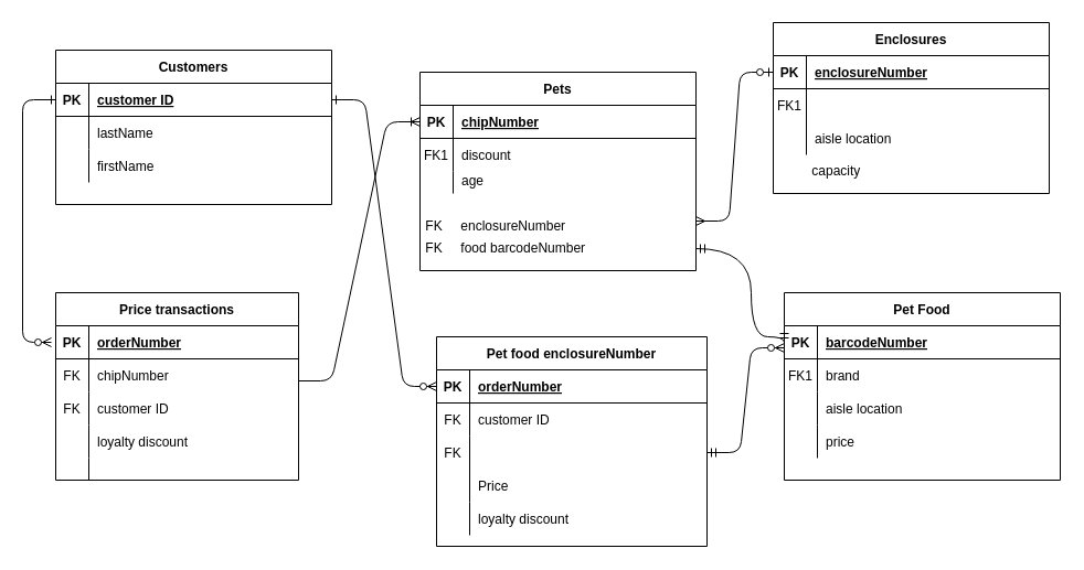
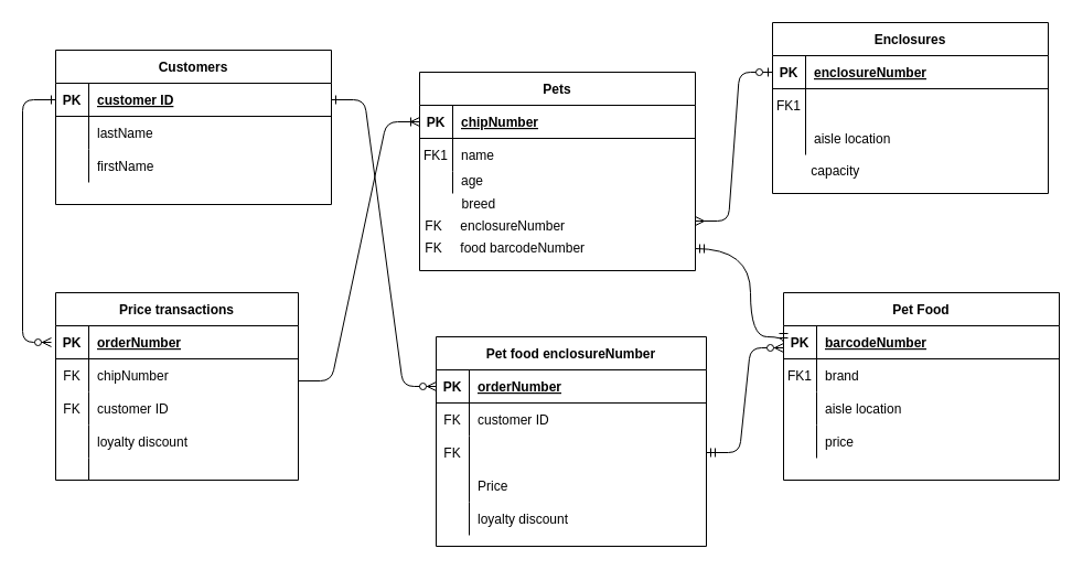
  <mxCell id="0" />
  <mxCell id="1" parent="0" />
  <mxCell id="2" value="" style="edgeStyle=entityRelationEdgeStyle;endArrow=ERzeroToMany;startArrow=ERone;endFill=1;startFill=0;entryX=0;entryY=0.5;entryDx=0;entryDy=0;" parent="1" source="18" target="50" edge="1"><mxGeometry width="100" height="100" relative="1" as="geometry"><mxPoint x="270" y="665" as="sourcePoint" /><mxPoint x="370" y="565" as="targetPoint" /></mxGeometry></mxCell>
  <mxCell id="3" value="Pets" style="shape=table;startSize=30;container=1;collapsible=1;childLayout=tableLayout;fixedRows=1;rowLines=0;fontStyle=1;align=center;resizeLast=1;" parent="1" vertex="1"><mxGeometry x="380" y="65" width="250" height="180" as="geometry" /></mxCell>
  <mxCell id="4" value="" style="shape=partialRectangle;collapsible=0;dropTarget=0;pointerEvents=0;fillColor=none;points=[[0,0.5],[1,0.5]];portConstraint=eastwest;top=0;left=0;right=0;bottom=1;" parent="3" vertex="1"><mxGeometry y="30" width="250" height="30" as="geometry" /></mxCell>
  <mxCell id="5" value="PK" style="shape=partialRectangle;overflow=hidden;connectable=0;fillColor=none;top=0;left=0;bottom=0;right=0;fontStyle=1;" parent="4" vertex="1"><mxGeometry width="30" height="30" as="geometry" /></mxCell>
  <mxCell id="6" value="chipNumber" style="shape=partialRectangle;overflow=hidden;connectable=0;fillColor=none;top=0;left=0;bottom=0;right=0;align=left;spacingLeft=6;fontStyle=5;" parent="4" vertex="1"><mxGeometry x="30" width="220" height="30" as="geometry" /></mxCell>
  <mxCell id="7" value="" style="shape=partialRectangle;collapsible=0;dropTarget=0;pointerEvents=0;fillColor=none;points=[[0,0.5],[1,0.5]];portConstraint=eastwest;top=0;left=0;right=0;bottom=0;" parent="3" vertex="1"><mxGeometry y="60" width="250" height="30" as="geometry" /></mxCell>
  <mxCell id="8" value="FK1" style="shape=partialRectangle;overflow=hidden;connectable=0;fillColor=none;top=0;left=0;bottom=0;right=0;" parent="7" vertex="1"><mxGeometry width="30" height="30" as="geometry" /></mxCell>
- <mxCell id="9" value="discount" style="shape=partialRectangle;overflow=hidden;connectable=0;fillColor=none;top=0;left=0;bottom=0;right=0;align=left;spacingLeft=6;" parent="7" vertex="1"><mxGeometry x="30" width="220" height="30" as="geometry" /></mxCell>
+ <mxCell id="9" value="name" style="shape=partialRectangle;overflow=hidden;connectable=0;fillColor=none;top=0;left=0;bottom=0;right=0;align=left;spacingLeft=6;" parent="7" vertex="1"><mxGeometry x="30" width="220" height="30" as="geometry" /></mxCell>
  <mxCell id="10" value="" style="shape=partialRectangle;collapsible=0;dropTarget=0;pointerEvents=0;fillColor=none;points=[[0,0.5],[1,0.5]];portConstraint=eastwest;top=0;left=0;right=0;bottom=0;" parent="3" vertex="1"><mxGeometry y="90" width="250" height="20" as="geometry" /></mxCell>
  <mxCell id="11" value="" style="shape=partialRectangle;overflow=hidden;connectable=0;fillColor=none;top=0;left=0;bottom=0;right=0;" parent="10" vertex="1"><mxGeometry width="30" height="20" as="geometry" /></mxCell>
  <mxCell id="12" value="age&#10;" style="shape=partialRectangle;overflow=hidden;connectable=0;fillColor=none;top=0;left=0;bottom=0;right=0;align=left;spacingLeft=6;" parent="10" vertex="1"><mxGeometry x="30" width="220" height="20" as="geometry" /></mxCell>
+ <mxCell id="13" value="&amp;nbsp; &amp;nbsp; &amp;nbsp;breed" style="text;html=1;align=center;verticalAlign=middle;resizable=0;points=[];autosize=1;" vertex="1" parent="1"><mxGeometry x="395" y="175" width="60" height="20" as="geometry" /></mxCell>
  <mxCell id="14" value="&amp;nbsp; &amp;nbsp; &amp;nbsp; &amp;nbsp; &amp;nbsp; capacity" style="text;html=1;strokeColor=none;fillColor=none;align=left;verticalAlign=middle;whiteSpace=wrap;rounded=0;" vertex="1" parent="1"><mxGeometry x="700" y="145" width="250" height="20" as="geometry" /></mxCell>
  <mxCell id="15" value="&amp;nbsp;FK&amp;nbsp; &amp;nbsp; &amp;nbsp;enclosureNumber" style="text;html=1;strokeColor=none;fillColor=none;align=left;verticalAlign=middle;whiteSpace=wrap;rounded=0;" vertex="1" parent="1"><mxGeometry x="380" y="195" width="170" height="20" as="geometry" /></mxCell>
  <mxCell id="16" value="&amp;nbsp;FK&amp;nbsp; &amp;nbsp; &amp;nbsp;food barcodeNumber" style="text;html=1;strokeColor=none;fillColor=none;align=left;verticalAlign=middle;whiteSpace=wrap;rounded=0;" vertex="1" parent="1"><mxGeometry x="380" y="215" width="170" height="20" as="geometry" /></mxCell>
  <mxCell id="17" value="Customers" style="shape=table;startSize=30;container=1;collapsible=1;childLayout=tableLayout;fixedRows=1;rowLines=0;fontStyle=1;align=center;resizeLast=1;" parent="1" vertex="1"><mxGeometry x="50" y="45" width="250" height="140" as="geometry" /></mxCell>
  <mxCell id="18" value="" style="shape=partialRectangle;collapsible=0;dropTarget=0;pointerEvents=0;fillColor=none;points=[[0,0.5],[1,0.5]];portConstraint=eastwest;top=0;left=0;right=0;bottom=1;" parent="17" vertex="1"><mxGeometry y="30" width="250" height="30" as="geometry" /></mxCell>
  <mxCell id="19" value="PK" style="shape=partialRectangle;overflow=hidden;connectable=0;fillColor=none;top=0;left=0;bottom=0;right=0;fontStyle=1;" parent="18" vertex="1"><mxGeometry width="30" height="30" as="geometry" /></mxCell>
  <mxCell id="20" value="customer ID" style="shape=partialRectangle;overflow=hidden;connectable=0;fillColor=none;top=0;left=0;bottom=0;right=0;align=left;spacingLeft=6;fontStyle=5;" parent="18" vertex="1"><mxGeometry x="30" width="220" height="30" as="geometry" /></mxCell>
  <mxCell id="21" value="" style="shape=partialRectangle;collapsible=0;dropTarget=0;pointerEvents=0;fillColor=none;points=[[0,0.5],[1,0.5]];portConstraint=eastwest;top=0;left=0;right=0;bottom=0;" parent="17" vertex="1"><mxGeometry y="60" width="250" height="30" as="geometry" /></mxCell>
  <mxCell id="22" value="" style="shape=partialRectangle;overflow=hidden;connectable=0;fillColor=none;top=0;left=0;bottom=0;right=0;" parent="21" vertex="1"><mxGeometry width="30" height="30" as="geometry" /></mxCell>
  <mxCell id="23" value="lastName" style="shape=partialRectangle;overflow=hidden;connectable=0;fillColor=none;top=0;left=0;bottom=0;right=0;align=left;spacingLeft=6;" parent="21" vertex="1"><mxGeometry x="30" width="220" height="30" as="geometry" /></mxCell>
  <mxCell id="24" value="" style="shape=partialRectangle;collapsible=0;dropTarget=0;pointerEvents=0;fillColor=none;top=0;left=0;bottom=0;right=0;points=[[0,0.5],[1,0.5]];portConstraint=eastwest;" vertex="1" parent="17"><mxGeometry y="90" width="250" height="30" as="geometry" /></mxCell>
  <mxCell id="25" value="" style="shape=partialRectangle;connectable=0;fillColor=none;top=0;left=0;bottom=0;right=0;editable=1;overflow=hidden;" vertex="1" parent="24"><mxGeometry width="30" height="30" as="geometry" /></mxCell>
  <mxCell id="26" value="firstName" style="shape=partialRectangle;connectable=0;fillColor=none;top=0;left=0;bottom=0;right=0;align=left;spacingLeft=6;overflow=hidden;" vertex="1" parent="24"><mxGeometry x="30" width="220" height="30" as="geometry" /></mxCell>
  <mxCell id="27" value="Enclosures" style="shape=table;startSize=30;container=1;collapsible=1;childLayout=tableLayout;fixedRows=1;rowLines=0;fontStyle=1;align=center;resizeLast=1;" parent="1" vertex="1"><mxGeometry x="700" y="20" width="250" height="155" as="geometry" /></mxCell>
  <mxCell id="28" value="" style="shape=partialRectangle;collapsible=0;dropTarget=0;pointerEvents=0;fillColor=none;points=[[0,0.5],[1,0.5]];portConstraint=eastwest;top=0;left=0;right=0;bottom=1;" parent="27" vertex="1"><mxGeometry y="30" width="250" height="30" as="geometry" /></mxCell>
  <mxCell id="29" value="PK" style="shape=partialRectangle;overflow=hidden;connectable=0;fillColor=none;top=0;left=0;bottom=0;right=0;fontStyle=1;" parent="28" vertex="1"><mxGeometry width="30" height="30" as="geometry" /></mxCell>
  <mxCell id="30" value="enclosureNumber" style="shape=partialRectangle;overflow=hidden;connectable=0;fillColor=none;top=0;left=0;bottom=0;right=0;align=left;spacingLeft=6;fontStyle=5;" parent="28" vertex="1"><mxGeometry x="30" width="220" height="30" as="geometry" /></mxCell>
  <mxCell id="31" value="" style="shape=partialRectangle;collapsible=0;dropTarget=0;pointerEvents=0;fillColor=none;points=[[0,0.5],[1,0.5]];portConstraint=eastwest;top=0;left=0;right=0;bottom=0;" parent="27" vertex="1"><mxGeometry y="60" width="250" height="30" as="geometry" /></mxCell>
  <mxCell id="32" value="FK1" style="shape=partialRectangle;overflow=hidden;connectable=0;fillColor=none;top=0;left=0;bottom=0;right=0;" parent="31" vertex="1"><mxGeometry width="30" height="30" as="geometry" /></mxCell>
  <mxCell id="33" value="" style="shape=partialRectangle;collapsible=0;dropTarget=0;pointerEvents=0;fillColor=none;points=[[0,0.5],[1,0.5]];portConstraint=eastwest;top=0;left=0;right=0;bottom=0;" parent="27" vertex="1"><mxGeometry y="90" width="250" height="30" as="geometry" /></mxCell>
  <mxCell id="34" value="" style="shape=partialRectangle;overflow=hidden;connectable=0;fillColor=none;top=0;left=0;bottom=0;right=0;" parent="33" vertex="1"><mxGeometry width="30" height="30" as="geometry" /></mxCell>
  <mxCell id="35" value="aisle location" style="shape=partialRectangle;overflow=hidden;connectable=0;fillColor=none;top=0;left=0;bottom=0;right=0;align=left;spacingLeft=6;" parent="33" vertex="1"><mxGeometry x="30" width="220" height="30" as="geometry" /></mxCell>
  <mxCell id="36" value="Pet Food" style="shape=table;startSize=30;container=1;collapsible=1;childLayout=tableLayout;fixedRows=1;rowLines=0;fontStyle=1;align=center;resizeLast=1;" vertex="1" parent="1"><mxGeometry x="710" y="265" width="250" height="170" as="geometry" /></mxCell>
  <mxCell id="37" value="" style="shape=partialRectangle;collapsible=0;dropTarget=0;pointerEvents=0;fillColor=none;points=[[0,0.5],[1,0.5]];portConstraint=eastwest;top=0;left=0;right=0;bottom=1;" vertex="1" parent="36"><mxGeometry y="30" width="250" height="30" as="geometry" /></mxCell>
  <mxCell id="38" value="PK" style="shape=partialRectangle;overflow=hidden;connectable=0;fillColor=none;top=0;left=0;bottom=0;right=0;fontStyle=1;" vertex="1" parent="37"><mxGeometry width="30" height="30" as="geometry" /></mxCell>
  <mxCell id="39" value="barcodeNumber" style="shape=partialRectangle;overflow=hidden;connectable=0;fillColor=none;top=0;left=0;bottom=0;right=0;align=left;spacingLeft=6;fontStyle=5;" vertex="1" parent="37"><mxGeometry x="30" width="220" height="30" as="geometry" /></mxCell>
  <mxCell id="40" value="" style="shape=partialRectangle;collapsible=0;dropTarget=0;pointerEvents=0;fillColor=none;points=[[0,0.5],[1,0.5]];portConstraint=eastwest;top=0;left=0;right=0;bottom=0;" vertex="1" parent="36"><mxGeometry y="60" width="250" height="30" as="geometry" /></mxCell>
  <mxCell id="41" value="FK1" style="shape=partialRectangle;overflow=hidden;connectable=0;fillColor=none;top=0;left=0;bottom=0;right=0;" vertex="1" parent="40"><mxGeometry width="30" height="30" as="geometry" /></mxCell>
  <mxCell id="42" value="brand" style="shape=partialRectangle;overflow=hidden;connectable=0;fillColor=none;top=0;left=0;bottom=0;right=0;align=left;spacingLeft=6;" vertex="1" parent="40"><mxGeometry x="30" width="220" height="30" as="geometry" /></mxCell>
  <mxCell id="43" value="" style="shape=partialRectangle;collapsible=0;dropTarget=0;pointerEvents=0;fillColor=none;points=[[0,0.5],[1,0.5]];portConstraint=eastwest;top=0;left=0;right=0;bottom=0;" vertex="1" parent="36"><mxGeometry y="90" width="250" height="30" as="geometry" /></mxCell>
  <mxCell id="44" value="" style="shape=partialRectangle;overflow=hidden;connectable=0;fillColor=none;top=0;left=0;bottom=0;right=0;" vertex="1" parent="43"><mxGeometry width="30" height="30" as="geometry" /></mxCell>
  <mxCell id="45" value="aisle location" style="shape=partialRectangle;overflow=hidden;connectable=0;fillColor=none;top=0;left=0;bottom=0;right=0;align=left;spacingLeft=6;" vertex="1" parent="43"><mxGeometry x="30" width="220" height="30" as="geometry" /></mxCell>
  <mxCell id="46" value="" style="shape=partialRectangle;collapsible=0;dropTarget=0;pointerEvents=0;fillColor=none;top=0;left=0;bottom=0;right=0;points=[[0,0.5],[1,0.5]];portConstraint=eastwest;align=left;" vertex="1" parent="36"><mxGeometry y="120" width="250" height="30" as="geometry" /></mxCell>
  <mxCell id="47" value="" style="shape=partialRectangle;connectable=0;fillColor=none;top=0;left=0;bottom=0;right=0;editable=1;overflow=hidden;" vertex="1" parent="46"><mxGeometry width="30" height="30" as="geometry" /></mxCell>
  <mxCell id="48" value="price" style="shape=partialRectangle;connectable=0;fillColor=none;top=0;left=0;bottom=0;right=0;align=left;spacingLeft=6;overflow=hidden;" vertex="1" parent="46"><mxGeometry x="30" width="220" height="30" as="geometry" /></mxCell>
  <mxCell id="49" value="Pet food enclosureNumber" style="shape=table;startSize=30;container=1;collapsible=1;childLayout=tableLayout;fixedRows=1;rowLines=0;fontStyle=1;align=center;resizeLast=1;" vertex="1" parent="1"><mxGeometry x="395" y="305" width="245" height="190" as="geometry" /></mxCell>
  <mxCell id="50" value="" style="shape=partialRectangle;collapsible=0;dropTarget=0;pointerEvents=0;fillColor=none;top=0;left=0;bottom=1;right=0;points=[[0,0.5],[1,0.5]];portConstraint=eastwest;" vertex="1" parent="49"><mxGeometry y="30" width="245" height="30" as="geometry" /></mxCell>
  <mxCell id="51" value="PK" style="shape=partialRectangle;connectable=0;fillColor=none;top=0;left=0;bottom=0;right=0;fontStyle=1;overflow=hidden;" vertex="1" parent="50"><mxGeometry width="30" height="30" as="geometry" /></mxCell>
  <mxCell id="52" value="orderNumber" style="shape=partialRectangle;connectable=0;fillColor=none;top=0;left=0;bottom=0;right=0;align=left;spacingLeft=6;fontStyle=5;overflow=hidden;" vertex="1" parent="50"><mxGeometry x="30" width="215" height="30" as="geometry" /></mxCell>
  <mxCell id="53" value="" style="shape=partialRectangle;collapsible=0;dropTarget=0;pointerEvents=0;fillColor=none;top=0;left=0;bottom=0;right=0;points=[[0,0.5],[1,0.5]];portConstraint=eastwest;" vertex="1" parent="49"><mxGeometry y="60" width="245" height="30" as="geometry" /></mxCell>
  <mxCell id="54" value="FK" style="shape=partialRectangle;connectable=0;fillColor=none;top=0;left=0;bottom=0;right=0;fontStyle=0;overflow=hidden;" vertex="1" parent="53"><mxGeometry width="30" height="30" as="geometry" /></mxCell>
  <mxCell id="55" value="customer ID" style="shape=partialRectangle;connectable=0;fillColor=none;top=0;left=0;bottom=0;right=0;align=left;spacingLeft=6;fontStyle=0;overflow=hidden;" vertex="1" parent="53"><mxGeometry x="30" width="215" height="30" as="geometry" /></mxCell>
  <mxCell id="56" value="" style="shape=partialRectangle;collapsible=0;dropTarget=0;pointerEvents=0;fillColor=none;top=0;left=0;bottom=0;right=0;points=[[0,0.5],[1,0.5]];portConstraint=eastwest;" vertex="1" parent="49"><mxGeometry y="90" width="245" height="30" as="geometry" /></mxCell>
  <mxCell id="57" value="FK" style="shape=partialRectangle;connectable=0;fillColor=none;top=0;left=0;bottom=0;right=0;fontStyle=0;overflow=hidden;" vertex="1" parent="56"><mxGeometry width="30" height="30" as="geometry" /></mxCell>
  <mxCell id="58" value="" style="shape=partialRectangle;collapsible=0;dropTarget=0;pointerEvents=0;fillColor=none;top=0;left=0;bottom=0;right=0;points=[[0,0.5],[1,0.5]];portConstraint=eastwest;" vertex="1" parent="49"><mxGeometry y="120" width="245" height="30" as="geometry" /></mxCell>
  <mxCell id="59" value="" style="shape=partialRectangle;connectable=0;fillColor=none;top=0;left=0;bottom=0;right=0;editable=1;overflow=hidden;" vertex="1" parent="58"><mxGeometry width="30" height="30" as="geometry" /></mxCell>
  <mxCell id="60" value="Price" style="shape=partialRectangle;connectable=0;fillColor=none;top=0;left=0;bottom=0;right=0;align=left;spacingLeft=6;overflow=hidden;" vertex="1" parent="58"><mxGeometry x="30" width="215" height="30" as="geometry" /></mxCell>
  <mxCell id="61" value="" style="shape=partialRectangle;collapsible=0;dropTarget=0;pointerEvents=0;fillColor=none;top=0;left=0;bottom=0;right=0;points=[[0,0.5],[1,0.5]];portConstraint=eastwest;" vertex="1" parent="49"><mxGeometry y="150" width="245" height="30" as="geometry" /></mxCell>
  <mxCell id="62" value="" style="shape=partialRectangle;connectable=0;fillColor=none;top=0;left=0;bottom=0;right=0;editable=1;overflow=hidden;" vertex="1" parent="61"><mxGeometry width="30" height="30" as="geometry" /></mxCell>
  <mxCell id="63" value="loyalty discount" style="shape=partialRectangle;connectable=0;fillColor=none;top=0;left=0;bottom=0;right=0;align=left;spacingLeft=6;overflow=hidden;" vertex="1" parent="61"><mxGeometry x="30" width="215" height="30" as="geometry" /></mxCell>
  <mxCell id="64" value="Price transactions" style="shape=table;startSize=30;container=1;collapsible=1;childLayout=tableLayout;fixedRows=1;rowLines=0;fontStyle=1;align=center;resizeLast=1;" vertex="1" parent="1"><mxGeometry x="50" y="265" width="220" height="170" as="geometry" /></mxCell>
  <mxCell id="65" value="" style="shape=partialRectangle;collapsible=0;dropTarget=0;pointerEvents=0;fillColor=none;top=0;left=0;bottom=1;right=0;points=[[0,0.5],[1,0.5]];portConstraint=eastwest;" vertex="1" parent="64"><mxGeometry y="30" width="220" height="30" as="geometry" /></mxCell>
  <mxCell id="66" value="PK" style="shape=partialRectangle;connectable=0;fillColor=none;top=0;left=0;bottom=0;right=0;fontStyle=1;overflow=hidden;" vertex="1" parent="65"><mxGeometry width="30" height="30" as="geometry" /></mxCell>
  <mxCell id="67" value="orderNumber" style="shape=partialRectangle;connectable=0;fillColor=none;top=0;left=0;bottom=0;right=0;align=left;spacingLeft=6;fontStyle=5;overflow=hidden;" vertex="1" parent="65"><mxGeometry x="30" width="190" height="30" as="geometry" /></mxCell>
  <mxCell id="68" value="" style="shape=partialRectangle;collapsible=0;dropTarget=0;pointerEvents=0;fillColor=none;top=0;left=0;bottom=0;right=0;points=[[0,0.5],[1,0.5]];portConstraint=eastwest;align=left;" vertex="1" parent="64"><mxGeometry y="60" width="220" height="30" as="geometry" /></mxCell>
  <mxCell id="69" value="FK" style="shape=partialRectangle;connectable=0;fillColor=none;top=0;left=0;bottom=0;right=0;fontStyle=0;overflow=hidden;" vertex="1" parent="68"><mxGeometry width="30" height="30" as="geometry" /></mxCell>
  <mxCell id="70" value="chipNumber" style="shape=partialRectangle;connectable=0;fillColor=none;top=0;left=0;bottom=0;right=0;align=left;spacingLeft=6;fontStyle=0;overflow=hidden;" vertex="1" parent="68"><mxGeometry x="30" width="190" height="30" as="geometry" /></mxCell>
  <mxCell id="71" value="" style="shape=partialRectangle;collapsible=0;dropTarget=0;pointerEvents=0;fillColor=none;top=0;left=0;bottom=0;right=0;points=[[0,0.5],[1,0.5]];portConstraint=eastwest;align=left;" vertex="1" parent="64"><mxGeometry y="90" width="220" height="30" as="geometry" /></mxCell>
  <mxCell id="72" value="FK" style="shape=partialRectangle;connectable=0;fillColor=none;top=0;left=0;bottom=0;right=0;fontStyle=0;overflow=hidden;" vertex="1" parent="71"><mxGeometry width="30" height="30" as="geometry" /></mxCell>
  <mxCell id="73" value="customer ID" style="shape=partialRectangle;connectable=0;fillColor=none;top=0;left=0;bottom=0;right=0;align=left;spacingLeft=6;fontStyle=0;overflow=hidden;" vertex="1" parent="71"><mxGeometry x="30" width="190" height="30" as="geometry" /></mxCell>
  <mxCell id="74" value="" style="shape=partialRectangle;collapsible=0;dropTarget=0;pointerEvents=0;fillColor=none;top=0;left=0;bottom=0;right=0;points=[[0,0.5],[1,0.5]];portConstraint=eastwest;" vertex="1" parent="64"><mxGeometry y="120" width="220" height="30" as="geometry" /></mxCell>
  <mxCell id="75" value="" style="shape=partialRectangle;connectable=0;fillColor=none;top=0;left=0;bottom=0;right=0;editable=1;overflow=hidden;" vertex="1" parent="74"><mxGeometry width="30" height="30" as="geometry" /></mxCell>
  <mxCell id="76" value="loyalty discount" style="shape=partialRectangle;connectable=0;fillColor=none;top=0;left=0;bottom=0;right=0;align=left;spacingLeft=6;overflow=hidden;" vertex="1" parent="74"><mxGeometry x="30" width="190" height="30" as="geometry" /></mxCell>
  <mxCell id="77" value="" style="shape=partialRectangle;collapsible=0;dropTarget=0;pointerEvents=0;fillColor=none;top=0;left=0;bottom=0;right=0;points=[[0,0.5],[1,0.5]];portConstraint=eastwest;" vertex="1" parent="64"><mxGeometry y="150" width="220" height="20" as="geometry" /></mxCell>
  <mxCell id="78" value="" style="shape=partialRectangle;connectable=0;fillColor=none;top=0;left=0;bottom=0;right=0;editable=1;overflow=hidden;" vertex="1" parent="77"><mxGeometry width="30" height="20" as="geometry" /></mxCell>
  <mxCell id="79" value="" style="shape=partialRectangle;connectable=0;fillColor=none;top=0;left=0;bottom=0;right=0;align=left;spacingLeft=6;overflow=hidden;" vertex="1" parent="77"><mxGeometry x="30" width="190" height="20" as="geometry" /></mxCell>
  <mxCell id="80" value="" style="edgeStyle=entityRelationEdgeStyle;fontSize=12;html=1;endArrow=ERzeroToOne;entryX=0;entryY=0.5;entryDx=0;entryDy=0;exitX=1;exitY=0.75;exitDx=0;exitDy=0;startArrow=ERmany;startFill=0;endFill=1;" edge="1" parent="1" source="3" target="28"><mxGeometry width="100" height="100" relative="1" as="geometry"><mxPoint x="580" y="210" as="sourcePoint" /><mxPoint x="680" y="110" as="targetPoint" /></mxGeometry></mxCell>
  <mxCell id="81" value="" style="edgeStyle=orthogonalEdgeStyle;fontSize=12;html=1;endArrow=ERmandOne;startArrow=ERmandOne;curved=1;" edge="1" parent="1"><mxGeometry width="100" height="100" relative="1" as="geometry"><mxPoint x="710" y="310" as="sourcePoint" /><mxPoint x="630" y="225" as="targetPoint" /><Array as="points"><mxPoint x="710" y="305" /><mxPoint x="680" y="305" /><mxPoint x="680" y="225" /></Array></mxGeometry></mxCell>
  <mxCell id="82" value="" style="edgeStyle=entityRelationEdgeStyle;fontSize=12;html=1;endArrow=ERzeroToMany;startArrow=ERmandOne;exitX=1;exitY=0.5;exitDx=0;exitDy=0;" edge="1" parent="1" source="56"><mxGeometry width="100" height="100" relative="1" as="geometry"><mxPoint x="550" y="475" as="sourcePoint" /><mxPoint x="710" y="315" as="targetPoint" /></mxGeometry></mxCell>
  <mxCell id="83" value="" style="edgeStyle=elbowEdgeStyle;endArrow=ERzeroToMany;startArrow=ERone;endFill=1;startFill=0;exitX=0;exitY=0.5;exitDx=0;exitDy=0;" edge="1" parent="1" source="18"><mxGeometry width="100" height="100" relative="1" as="geometry"><mxPoint x="310" y="100" as="sourcePoint" /><mxPoint x="46" y="310" as="targetPoint" /><Array as="points"><mxPoint x="20" y="195" /></Array></mxGeometry></mxCell>
  <mxCell id="84" value="" style="edgeStyle=entityRelationEdgeStyle;fontSize=12;html=1;endArrow=ERoneToMany;entryX=0;entryY=0.5;entryDx=0;entryDy=0;" edge="1" parent="1" target="4"><mxGeometry width="100" height="100" relative="1" as="geometry"><mxPoint x="270" y="345" as="sourcePoint" /><mxPoint x="370" y="245" as="targetPoint" /></mxGeometry></mxCell>
